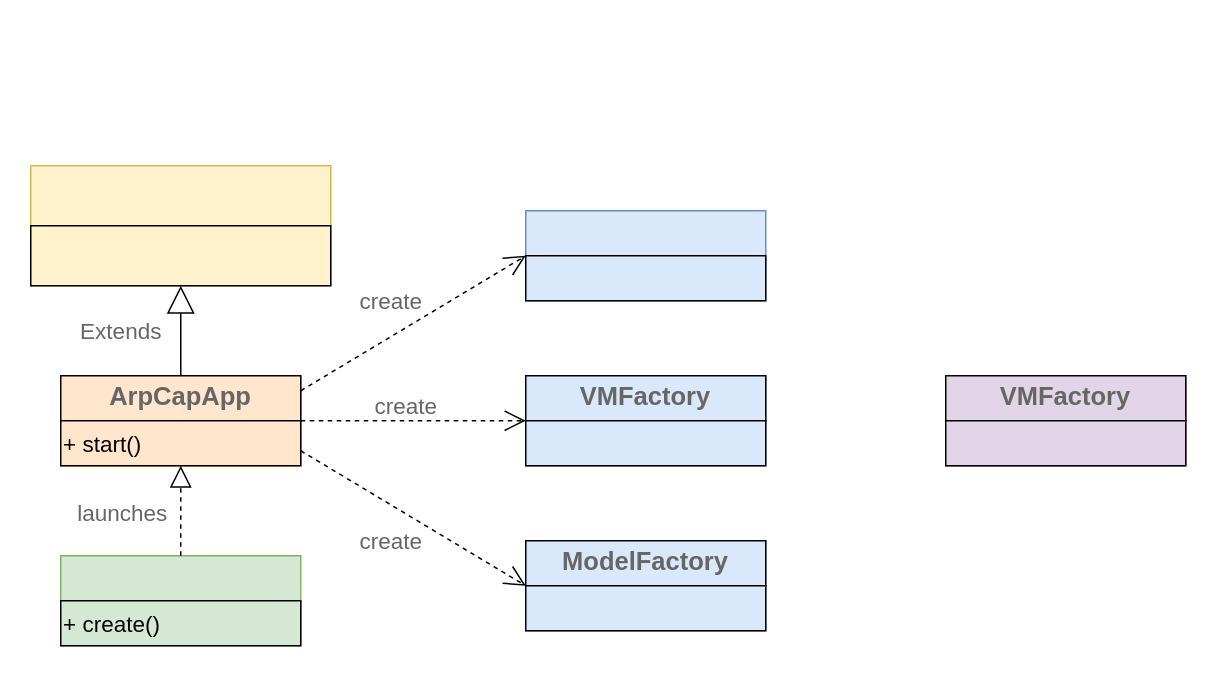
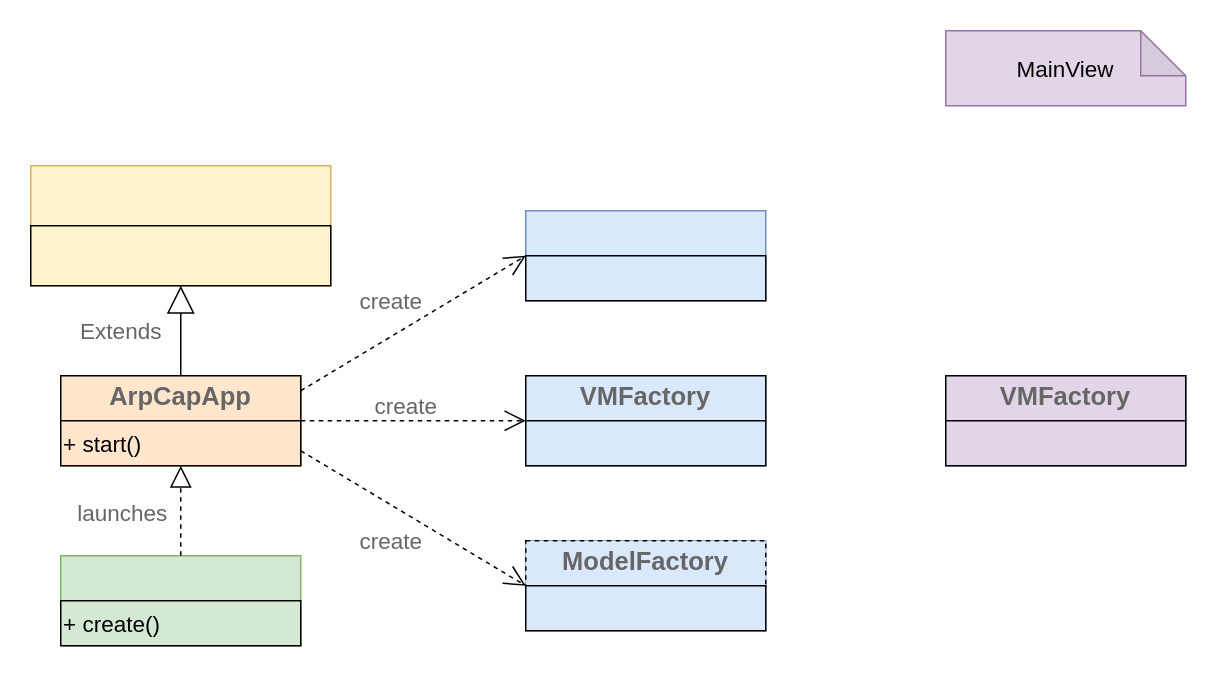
  <mxCell id="0" />
  <mxCell id="1" parent="0" />
  <mxCell id="2" value="" style="group;fillColor=#fff2cc;strokeColor=#d6b656;" vertex="1" connectable="0" parent="1"><mxGeometry x="20" y="110" width="200" height="80" as="geometry" /></mxCell>
  <mxCell id="3" value="" style="rounded=0;whiteSpace=wrap;html=1;shadow=0;dashed=0;fontSize=15;fontColor=#666666;strokeColor=#000000;strokeWidth=1;fillColor=inherit;gradientColor=inherit;" vertex="1" parent="2"><mxGeometry y="40" width="200" height="40" as="geometry" /></mxCell>
  <mxCell id="4" value="" style="group;fillColor=#ffe6cc;strokeColor=#d79b00;" vertex="1" connectable="0" parent="1"><mxGeometry x="40" y="250" width="160" height="60" as="geometry" /></mxCell>
  <mxCell id="5" value="&lt;span style=&quot;font-size: 17px ; font-weight: 700&quot;&gt;ArpCapApp&lt;/span&gt;" style="rounded=0;whiteSpace=wrap;html=1;shadow=0;dashed=0;fontSize=15;fontColor=#666666;strokeColor=#000000;strokeWidth=1;fillColor=inherit;gradientColor=inherit;" vertex="1" parent="4"><mxGeometry width="160" height="30" as="geometry" /></mxCell>
  <mxCell id="6" value="&lt;span style=&quot;color: rgb(0 , 0 , 0)&quot;&gt;+ start()&lt;/span&gt;" style="rounded=0;whiteSpace=wrap;html=1;shadow=0;dashed=0;fontSize=15;fontColor=#666666;strokeColor=#000000;strokeWidth=1;fillColor=inherit;gradientColor=inherit;align=left;" vertex="1" parent="4"><mxGeometry y="30" width="160" height="30" as="geometry" /></mxCell>
  <mxCell id="7" value="Extends" style="endArrow=block;endSize=16;endFill=0;html=1;fontSize=15;fontColor=#666666;entryX=0.5;entryY=1;entryDx=0;entryDy=0;" edge="1" parent="4" target="3"><mxGeometry y="40" width="160" relative="1" as="geometry"><mxPoint x="80" as="sourcePoint" /><mxPoint x="240" as="targetPoint" /><mxPoint as="offset" /></mxGeometry></mxCell>
  <mxCell id="8" value="" style="group;fillColor=#d5e8d4;strokeColor=#82b366;" vertex="1" connectable="0" parent="1"><mxGeometry x="40" y="370" width="160" height="60" as="geometry" /></mxCell>
  <mxCell id="9" value="&lt;span style=&quot;color: rgb(0 , 0 , 0)&quot;&gt;+ create()&lt;/span&gt;" style="rounded=0;whiteSpace=wrap;html=1;shadow=0;dashed=0;fontSize=15;fontColor=#666666;strokeColor=#000000;strokeWidth=1;fillColor=inherit;gradientColor=inherit;align=left;" vertex="1" parent="8"><mxGeometry y="30" width="160" height="30" as="geometry" /></mxCell>
  <mxCell id="10" value="" style="endArrow=block;dashed=1;endFill=0;endSize=12;html=1;fontSize=15;fontColor=#666666;entryX=0.5;entryY=1;entryDx=0;entryDy=0;" edge="1" parent="8" target="6"><mxGeometry width="160" relative="1" as="geometry"><mxPoint x="80" as="sourcePoint" /><mxPoint x="220" y="10" as="targetPoint" /></mxGeometry></mxCell>
  <mxCell id="11" value="launches" style="edgeLabel;html=1;align=center;verticalAlign=middle;resizable=0;points=[];fontSize=15;fontColor=#666666;" vertex="1" connectable="0" parent="10"><mxGeometry x="-0.406" y="-2" relative="1" as="geometry"><mxPoint x="-42" y="-12" as="offset" /></mxGeometry></mxCell>
  <mxCell id="12" value="" style="group;fillColor=#dae8fc;strokeColor=#6c8ebf;" vertex="1" connectable="0" parent="1"><mxGeometry x="350" y="140" width="160" height="60" as="geometry" /></mxCell>
  <mxCell id="13" value="" style="rounded=0;whiteSpace=wrap;html=1;shadow=0;dashed=0;fontSize=15;fontColor=#666666;strokeColor=#000000;strokeWidth=1;fillColor=inherit;gradientColor=inherit;align=left;" vertex="1" parent="12"><mxGeometry y="30" width="160" height="30" as="geometry" /></mxCell>
  <mxCell id="14" value="" style="group;fillColor=#dae8fc;strokeColor=#6c8ebf;" vertex="1" connectable="0" parent="1"><mxGeometry x="350" y="250" width="160" height="60" as="geometry" /></mxCell>
  <mxCell id="15" value="&lt;span style=&quot;font-size: 17px ; font-weight: 700&quot;&gt;VMFactory&lt;/span&gt;" style="rounded=0;whiteSpace=wrap;html=1;shadow=0;dashed=0;fontSize=15;fontColor=#666666;strokeColor=#000000;strokeWidth=1;fillColor=inherit;gradientColor=inherit;" vertex="1" parent="14"><mxGeometry width="160" height="30" as="geometry" /></mxCell>
  <mxCell id="16" value="" style="rounded=0;whiteSpace=wrap;html=1;shadow=0;dashed=0;fontSize=15;fontColor=#666666;strokeColor=#000000;strokeWidth=1;fillColor=inherit;gradientColor=inherit;align=left;" vertex="1" parent="14"><mxGeometry y="30" width="160" height="30" as="geometry" /></mxCell>
  <mxCell id="17" value="" style="group;fillColor=#dae8fc;strokeColor=#6c8ebf;" vertex="1" connectable="0" parent="1"><mxGeometry x="350" y="360" width="160" height="60" as="geometry" /></mxCell>
- <mxCell id="18" value="&lt;span style=&quot;font-size: 17px ; font-weight: 700&quot;&gt;ModelFactory&lt;/span&gt;" style="rounded=0;whiteSpace=wrap;html=1;shadow=0;dashed=0;fontSize=15;fontColor=#666666;strokeColor=#000000;strokeWidth=1;fillColor=inherit;gradientColor=inherit;" vertex="1" parent="17"><mxGeometry width="160" height="30" as="geometry" /></mxCell>
+ <mxCell id="18" value="&lt;span style=&quot;font-size: 17px ; font-weight: 700&quot;&gt;ModelFactory&lt;/span&gt;" style="rounded=0;whiteSpace=wrap;html=1;shadow=0;dashed=1;fontSize=15;fontColor=#666666;strokeColor=#000000;strokeWidth=1;fillColor=inherit;gradientColor=inherit;" vertex="1" parent="17"><mxGeometry width="160" height="30" as="geometry" /></mxCell>
  <mxCell id="19" value="" style="rounded=0;whiteSpace=wrap;html=1;shadow=0;dashed=0;fontSize=15;fontColor=#666666;strokeColor=#000000;strokeWidth=1;fillColor=inherit;gradientColor=inherit;align=left;" vertex="1" parent="17"><mxGeometry y="30" width="160" height="30" as="geometry" /></mxCell>
  <mxCell id="20" value="create" style="endArrow=open;endSize=12;dashed=1;html=1;fontSize=15;fontColor=#666666;entryX=0;entryY=0;entryDx=0;entryDy=0;" edge="1" parent="1" target="13"><mxGeometry x="-0.059" y="21" width="160" relative="1" as="geometry"><mxPoint x="200" y="260" as="sourcePoint" /><mxPoint x="360" y="260" as="targetPoint" /><mxPoint as="offset" /></mxGeometry></mxCell>
  <mxCell id="21" value="create" style="endArrow=open;endSize=12;dashed=1;html=1;fontSize=15;fontColor=#666666;" edge="1" parent="1"><mxGeometry x="-0.067" y="10" width="160" relative="1" as="geometry"><mxPoint x="200" y="280" as="sourcePoint" /><mxPoint x="350" y="280" as="targetPoint" /><mxPoint as="offset" /></mxGeometry></mxCell>
  <mxCell id="22" value="create" style="endArrow=open;endSize=12;dashed=1;html=1;fontSize=15;fontColor=#666666;entryX=0;entryY=1;entryDx=0;entryDy=0;" edge="1" parent="1" target="18"><mxGeometry x="-0.059" y="-21" width="160" relative="1" as="geometry"><mxPoint x="200" y="300" as="sourcePoint" /><mxPoint x="360" y="300" as="targetPoint" /><mxPoint as="offset" /></mxGeometry></mxCell>
+ <mxCell id="23" value="MainView" style="shape=note;whiteSpace=wrap;html=1;backgroundOutline=1;darkOpacity=0.05;shadow=0;dashed=0;fontSize=15;strokeColor=#9673a6;strokeWidth=1;fillColor=#e1d5e7;" vertex="1" parent="1"><mxGeometry x="630" y="20" width="160" height="50" as="geometry" /></mxCell>
  <mxCell id="24" value="" style="group;fillColor=#e1d5e7;strokeColor=#9673a6;" vertex="1" connectable="0" parent="1"><mxGeometry x="630" y="250" width="160" height="60" as="geometry" /></mxCell>
  <mxCell id="25" value="&lt;span style=&quot;font-size: 17px ; font-weight: 700&quot;&gt;VMFactory&lt;/span&gt;" style="rounded=0;whiteSpace=wrap;html=1;shadow=0;dashed=0;fontSize=15;fontColor=#666666;strokeColor=#000000;strokeWidth=1;fillColor=inherit;gradientColor=inherit;" vertex="1" parent="24"><mxGeometry width="160" height="30" as="geometry" /></mxCell>
  <mxCell id="26" value="" style="rounded=0;whiteSpace=wrap;html=1;shadow=0;dashed=0;fontSize=15;fontColor=#666666;strokeColor=#000000;strokeWidth=1;fillColor=inherit;gradientColor=inherit;align=left;" vertex="1" parent="24"><mxGeometry y="30" width="160" height="30" as="geometry" /></mxCell>
